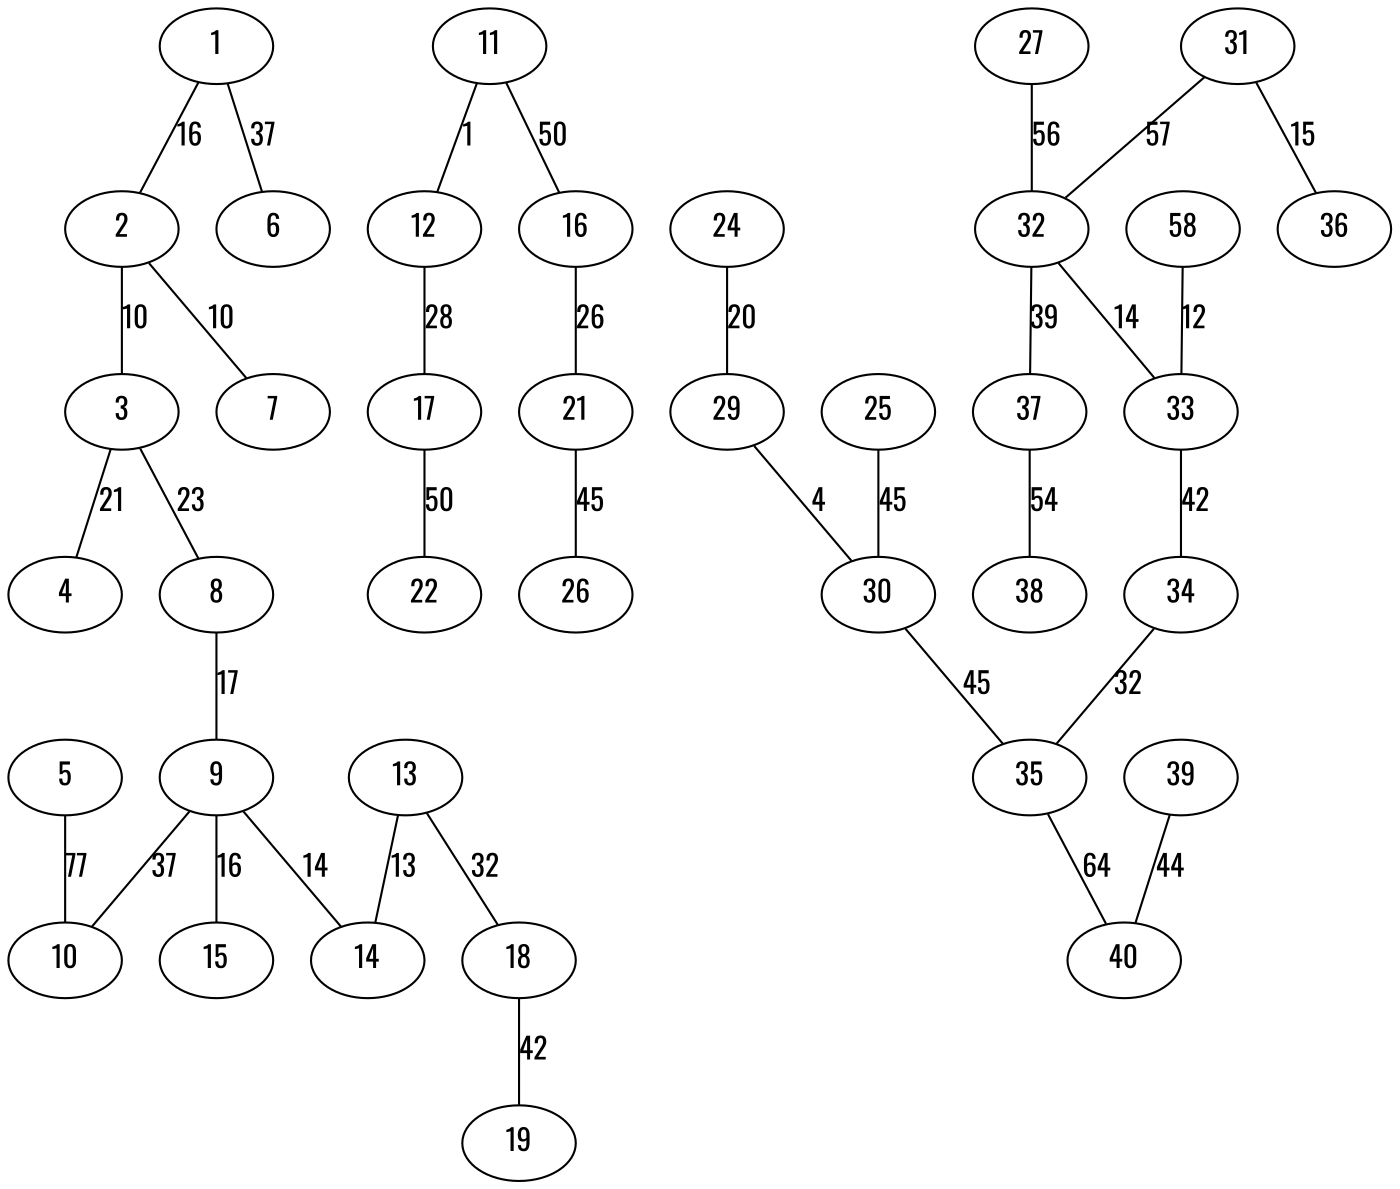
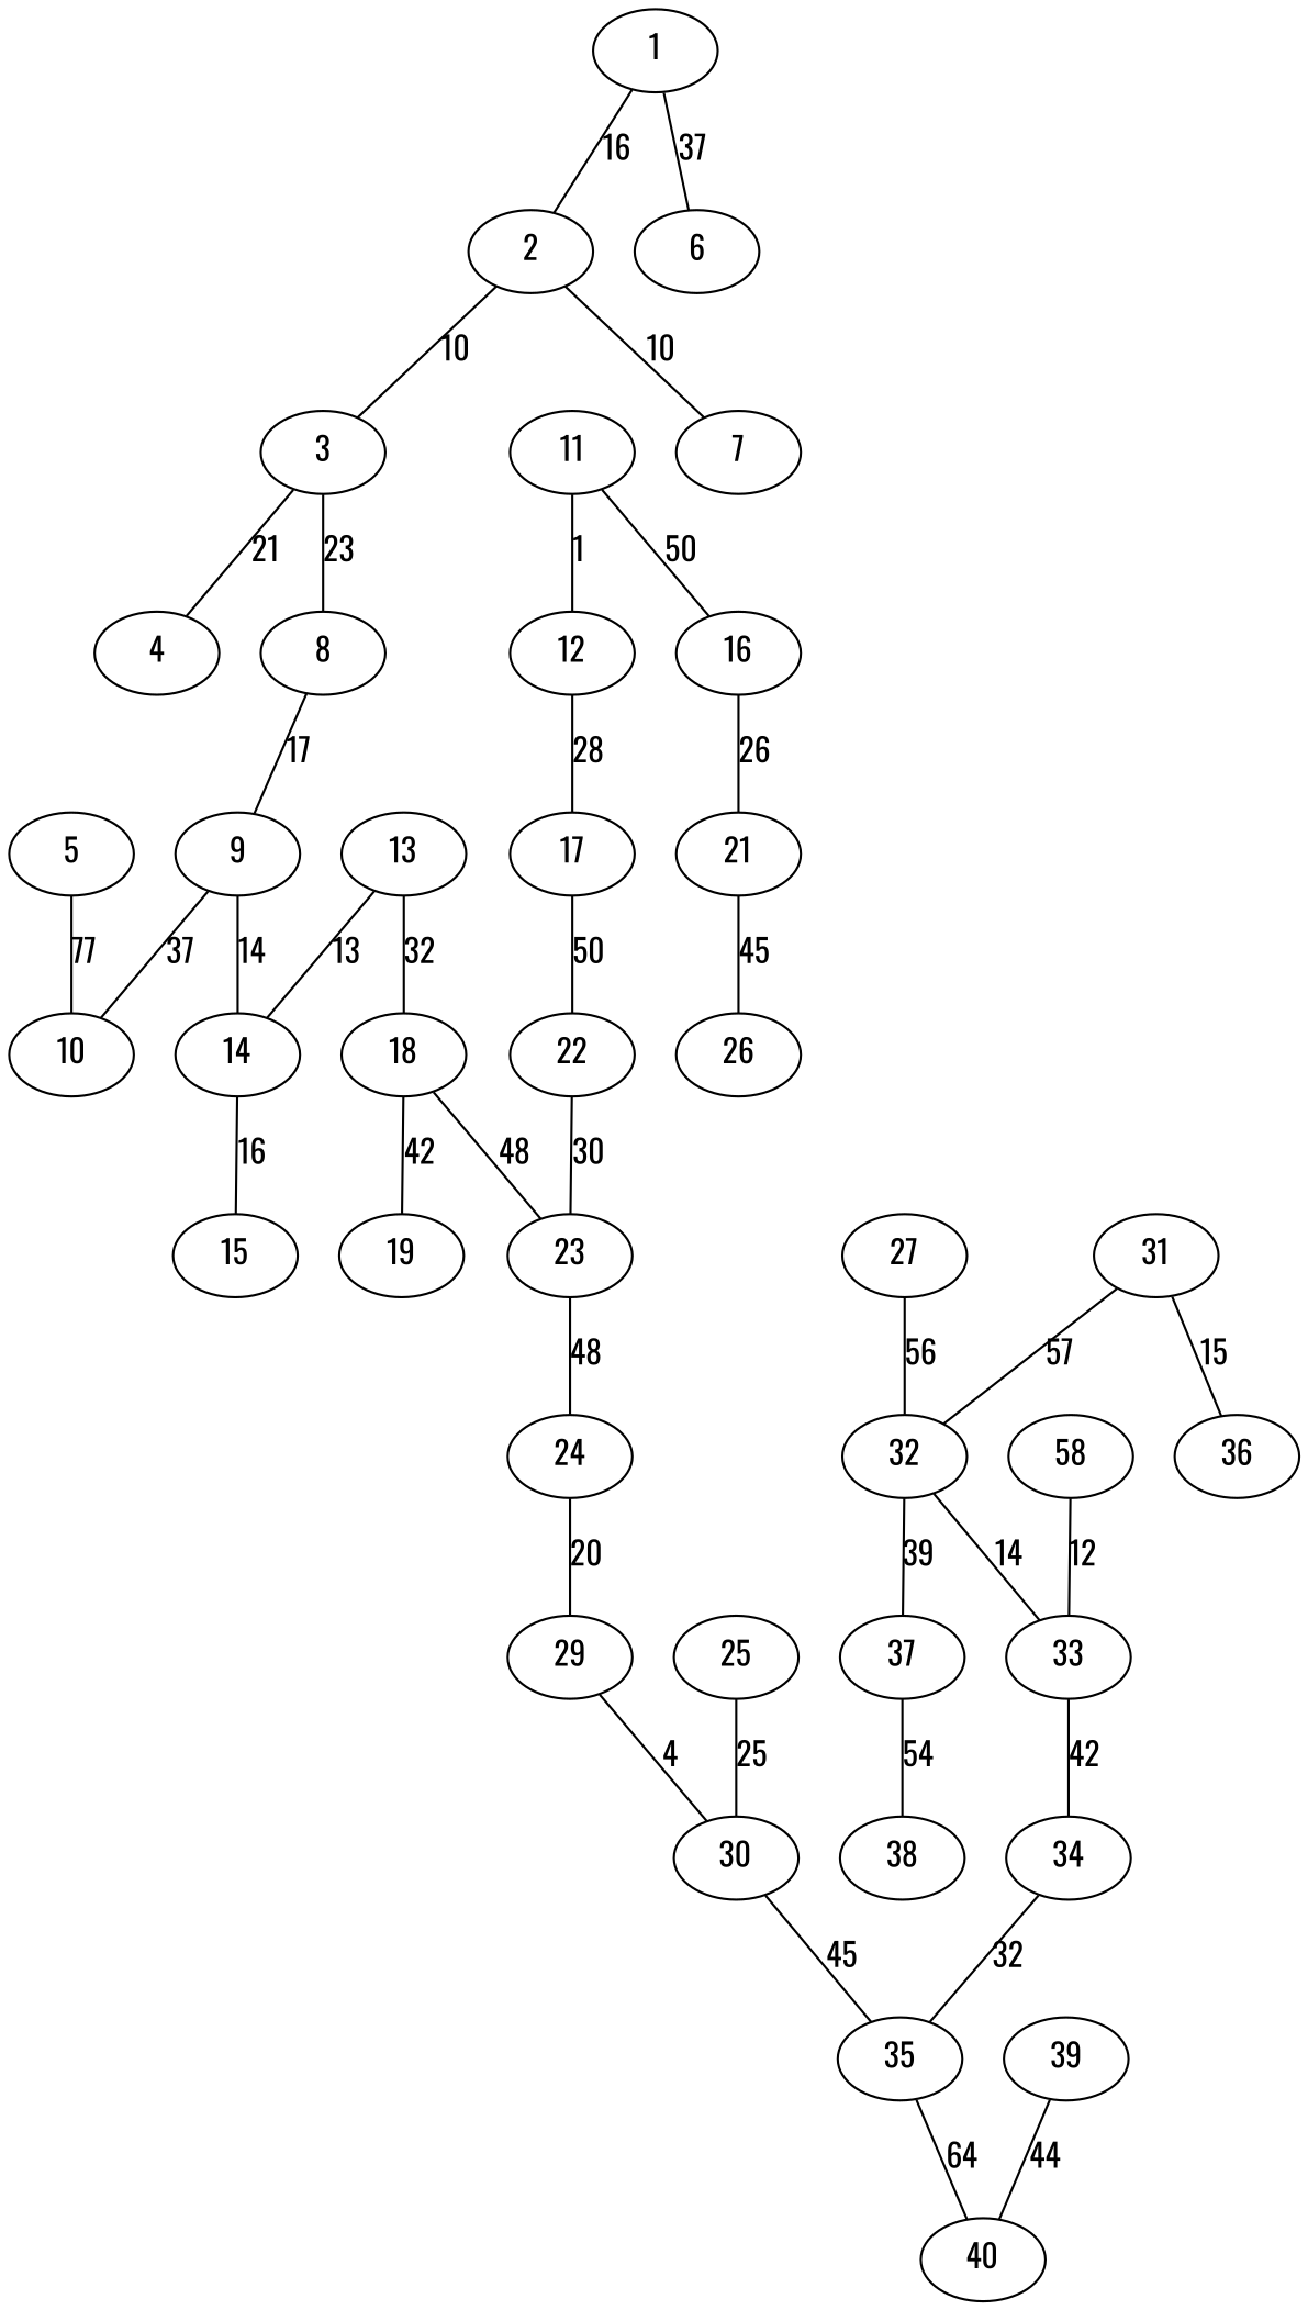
  graph {
    fontname=Oswald
    node [fontname=Oswald]
    edge [color=black fontname=Oswald]
    n1 [label=1]
    n2 [label=2]
    n3 [label=6]
    n4 [label=3]
    n5 [label=7]
    n6 [label=4]
    n7 [label=8]
    n8 [label=9]
    n9 [label=5]
    n10 [label=10]
    n11 [label=14]
    n12 [label=15]
    n13 [label=11]
    n14 [label=12]
    n15 [label=16]
    n16 [label=17]
    n17 [label=21]
    n18 [label=22]
    n19 [label=13]
    n20 [label=18]
    n21 [label=19]
+   n22 [label=23]
    n23 [label=26]
    n24 [label=24]
    n25 [label=29]
    n26 [label=30]
    n27 [label=25]
    n28 [label=35]
    n29 [label=27]
    n30 [label=32]
    n31 [label=33]
    n32 [label=37]
    n33 [label=58]
    n34 [label=34]
    n35 [label=40]
    n36 [label=31]
    n37 [label=36]
    n38 [label=38]
    n39 [label=39]
    n1 -- n2 [label=16]
    n1 -- n3 [label=37]
    n2 -- n4 [label=10]
    n2 -- n5 [label=10]
    n4 -- n6 [label=21]
    n4 -- n7 [label=23]
    n7 -- n8 [label=17]
    n8 -- n10 [label=37]
    n8 -- n11 [label=14]
    n9 -- n10 [label=77]
-   n8 -- n12 [label=16]
+   n11 -- n12 [label=16]
    n13 -- n14 [label=1]
    n13 -- n15 [label=50]
    n14 -- n16 [label=28]
    n15 -- n17 [label=26]
    n16 -- n18 [label=50]
    n17 -- n23 [label=45]
+   n18 -- n22 [label=30]
    n19 -- n11 [label=13]
    n19 -- n20 [label=32]
    n20 -- n21 [label=42]
+   n20 -- n22 [label=48]
+   n22 -- n24 [label=48]
    n24 -- n25 [label=20]
    n25 -- n26 [label=4]
    n26 -- n28 [label=45]
-   n27 -- n26 [label=45]
+   n27 -- n26 [label=25]
    n28 -- n35 [label=64]
    n29 -- n30 [label=56]
    n30 -- n31 [label=14]
    n30 -- n32 [label=39]
    n31 -- n34 [label=42]
    n32 -- n38 [label=54]
    n33 -- n31 [label=12]
    n34 -- n28 [label=32]
    n36 -- n30 [label=57]
    n36 -- n37 [label=15]
    n39 -- n35 [label=44]
  }
